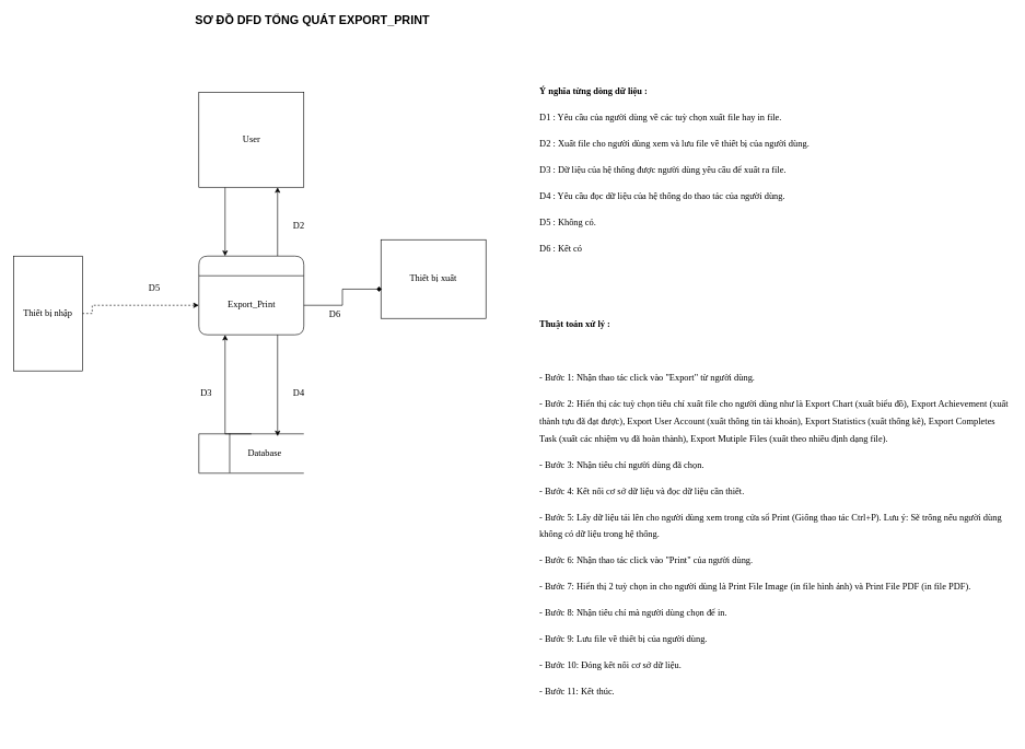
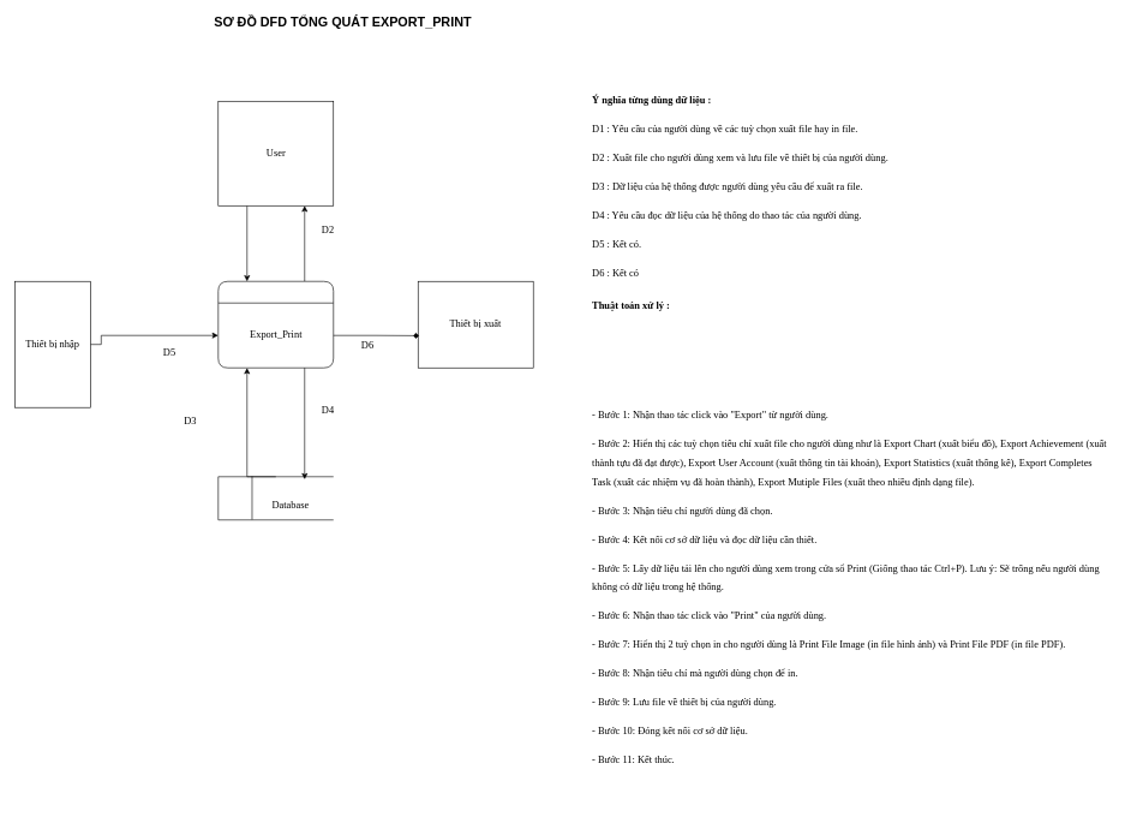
  <mxCell id="0" />
  <mxCell id="1" parent="0" />
  <mxCell id="2" style="edgeStyle=orthogonalEdgeStyle;rounded=0;orthogonalLoop=1;jettySize=auto;html=1;exitX=0.75;exitY=0;exitDx=0;exitDy=0;entryX=0.75;entryY=1;entryDx=0;entryDy=0;" parent="1" source="3" target="6" edge="1"><mxGeometry relative="1" as="geometry" /></mxCell>
  <mxCell id="3" value="" style="swimlane;childLayout=stackLayout;horizontal=1;startSize=30;horizontalStack=0;rounded=1;fontSize=14;fontStyle=0;strokeWidth=1;resizeParent=0;resizeLast=1;shadow=0;dashed=0;align=center;html=1;fontFamily=Verdana;" parent="1" vertex="1"><mxGeometry x="302.5" y="390" width="160" height="120" as="geometry"><mxRectangle x="160" y="200" width="50" height="30" as="alternateBounds" /></mxGeometry></mxCell>
  <mxCell id="4" value="Export_Print" style="text;html=1;strokeColor=none;fillColor=none;align=center;verticalAlign=middle;whiteSpace=wrap;rounded=0;fontFamily=Verdana;fontSize=14;" parent="3" vertex="1"><mxGeometry y="30" width="160" height="90" as="geometry" /></mxCell>
  <mxCell id="5" style="edgeStyle=orthogonalEdgeStyle;rounded=0;orthogonalLoop=1;jettySize=auto;html=1;exitX=0.25;exitY=1;exitDx=0;exitDy=0;entryX=0.25;entryY=0;entryDx=0;entryDy=0;" parent="1" source="6" target="3" edge="1"><mxGeometry relative="1" as="geometry" /></mxCell>
  <mxCell id="6" value="User" style="rounded=0;whiteSpace=wrap;html=1;fontFamily=Verdana;fontSize=14;" parent="1" vertex="1"><mxGeometry x="302.5" y="140" width="160" height="145" as="geometry" /></mxCell>
  <mxCell id="7" value="" style="group" parent="1" vertex="1" connectable="0"><mxGeometry x="302.5" y="660" width="160" height="61" as="geometry" /></mxCell>
  <mxCell id="8" value="" style="strokeWidth=1;html=1;shape=mxgraph.flowchart.annotation_1;align=left;pointerEvents=1;" parent="7" vertex="1"><mxGeometry y="1" width="160" height="60" as="geometry" /></mxCell>
  <mxCell id="9" value="" style="endArrow=none;html=1;fontFamily=Verdana;fontSize=14;" parent="7" edge="1"><mxGeometry width="50" height="50" relative="1" as="geometry"><mxPoint x="47" y="60.5" as="sourcePoint" /><mxPoint x="47" y="0.5" as="targetPoint" /></mxGeometry></mxCell>
- <mxCell id="10" value="Database" style="text;html=1;strokeColor=none;fillColor=none;align=center;verticalAlign=middle;whiteSpace=wrap;rounded=0;fontFamily=Verdana;fontSize=14;" parent="7" vertex="1"><mxGeometry x="60" y="21" width="80" height="20" as="geometry" /></mxCell>
+ <mxCell id="10" value="Database" style="text;html=1;strokeColor=none;fillColor=none;align=center;verticalAlign=middle;whiteSpace=wrap;rounded=0;fontFamily=Verdana;fontSize=14;" parent="7" vertex="1"><mxGeometry x="60" y="31" width="80" height="20" as="geometry" /></mxCell>
  <mxCell id="11" value="&lt;font style=&quot;font-size: 18px&quot;&gt;&lt;b&gt;SƠ&amp;nbsp;ĐỒ DFD TỔNG QUÁT EXPORT_PRINT&lt;/b&gt;&lt;/font&gt;" style="text;html=1;strokeColor=none;fillColor=none;align=left;verticalAlign=middle;whiteSpace=wrap;rounded=0;" parent="1" vertex="1"><mxGeometry x="295" y="20" width="365" height="20" as="geometry" /></mxCell>
  <mxCell id="12" style="edgeStyle=orthogonalEdgeStyle;rounded=0;orthogonalLoop=1;jettySize=auto;html=1;exitX=0.75;exitY=1;exitDx=0;exitDy=0;entryX=0.75;entryY=0.061;entryDx=0;entryDy=0;entryPerimeter=0;" parent="1" source="4" target="8" edge="1"><mxGeometry relative="1" as="geometry" /></mxCell>
  <mxCell id="13" style="edgeStyle=orthogonalEdgeStyle;rounded=0;orthogonalLoop=1;jettySize=auto;html=1;exitX=0.5;exitY=0;exitDx=0;exitDy=0;exitPerimeter=0;entryX=0.25;entryY=1;entryDx=0;entryDy=0;" parent="1" source="8" target="4" edge="1"><mxGeometry relative="1" as="geometry"><Array as="points"><mxPoint x="343" y="661" /></Array></mxGeometry></mxCell>
- <mxCell id="14" style="edgeStyle=orthogonalEdgeStyle;rounded=0;orthogonalLoop=1;jettySize=auto;html=1;exitX=1;exitY=0.5;exitDx=0;exitDy=0;entryX=0;entryY=0.5;entryDx=0;entryDy=0;dashed=1;" parent="1" source="15" target="4" edge="1"><mxGeometry relative="1" as="geometry"><Array as="points"><mxPoint x="140" y="465" /></Array></mxGeometry></mxCell>
+ <mxCell id="14" style="edgeStyle=orthogonalEdgeStyle;rounded=0;orthogonalLoop=1;jettySize=auto;html=1;exitX=1;exitY=0.5;exitDx=0;exitDy=0;entryX=0;entryY=0.5;entryDx=0;entryDy=0;" parent="1" source="15" target="4" edge="1"><mxGeometry relative="1" as="geometry"><Array as="points"><mxPoint x="140" y="465" /></Array></mxGeometry></mxCell>
  <mxCell id="15" value="Thiết bị nhập" style="rounded=0;whiteSpace=wrap;html=1;fontFamily=Verdana;fontSize=14;" parent="1" vertex="1"><mxGeometry x="20" y="390" width="105" height="175" as="geometry" /></mxCell>
- <mxCell id="16" value="Thiết bị xuất" style="rounded=0;whiteSpace=wrap;html=1;fontFamily=Verdana;fontSize=14;" parent="1" vertex="1"><mxGeometry x="580" y="365" width="160" height="120" as="geometry" /></mxCell>
+ <mxCell id="16" value="Thiết bị xuất" style="rounded=0;whiteSpace=wrap;html=1;fontFamily=Verdana;fontSize=14;" parent="1" vertex="1"><mxGeometry x="580" y="390" width="160" height="120" as="geometry" /></mxCell>
  <mxCell id="17" style="edgeStyle=orthogonalEdgeStyle;rounded=0;orthogonalLoop=1;jettySize=auto;html=1;entryX=0.008;entryY=0.628;entryDx=0;entryDy=0;entryPerimeter=0;endArrow=diamond;" parent="1" source="4" target="16" edge="1"><mxGeometry relative="1" as="geometry" /></mxCell>
- <mxCell id="18" value="D2" style="text;html=1;strokeColor=none;fillColor=none;align=center;verticalAlign=middle;whiteSpace=wrap;rounded=0;fontFamily=Verdana;fontSize=14;" parent="1" vertex="1"><mxGeometry x="430" y="325" width="50" height="40" as="geometry" /></mxCell>
+ <mxCell id="18" value="D2" style="text;html=1;strokeColor=none;fillColor=none;align=center;verticalAlign=middle;whiteSpace=wrap;rounded=0;fontFamily=Verdana;fontSize=14;" parent="1" vertex="1"><mxGeometry x="430" y="300" width="50" height="40" as="geometry" /></mxCell>
  <mxCell id="19" value="D6" style="text;html=1;strokeColor=none;fillColor=none;align=center;verticalAlign=middle;whiteSpace=wrap;rounded=0;fontFamily=Verdana;fontSize=14;" parent="1" vertex="1"><mxGeometry x="485" y="460" width="50" height="40" as="geometry" /></mxCell>
- <mxCell id="20" value="D4" style="text;html=1;strokeColor=none;fillColor=none;align=center;verticalAlign=middle;whiteSpace=wrap;rounded=0;fontFamily=Verdana;fontSize=14;" parent="1" vertex="1"><mxGeometry x="430" y="580" width="50" height="40" as="geometry" /></mxCell>
- <mxCell id="21" value="D3" style="text;html=1;strokeColor=none;fillColor=none;align=center;verticalAlign=middle;whiteSpace=wrap;rounded=0;fontFamily=Verdana;fontSize=14;" parent="1" vertex="1"><mxGeometry x="289" y="580" width="50" height="40" as="geometry" /></mxCell>
- <mxCell id="22" value="D5" style="text;html=1;strokeColor=none;fillColor=none;align=center;verticalAlign=middle;whiteSpace=wrap;rounded=0;fontFamily=Verdana;fontSize=14;" parent="1" vertex="1"><mxGeometry x="210" y="420" width="50" height="40" as="geometry" /></mxCell>
- <mxCell id="23" value="&lt;b&gt;Ý nghĩa từng dòng dữ liệu :&lt;/b&gt;" style="text;html=1;strokeColor=none;fillColor=none;align=left;verticalAlign=middle;whiteSpace=wrap;rounded=0;fontFamily=Verdana;fontSize=14;" parent="1" vertex="1"><mxGeometry x="820" y="120" width="240" height="40" as="geometry" /></mxCell>
+ <mxCell id="20" value="D4" style="text;html=1;strokeColor=none;fillColor=none;align=center;verticalAlign=middle;whiteSpace=wrap;rounded=0;fontFamily=Verdana;fontSize=14;" parent="1" vertex="1"><mxGeometry x="430" y="550" width="50" height="40" as="geometry" /></mxCell>
+ <mxCell id="21" value="D3" style="text;html=1;strokeColor=none;fillColor=none;align=center;verticalAlign=middle;whiteSpace=wrap;rounded=0;fontFamily=Verdana;fontSize=14;" parent="1" vertex="1"><mxGeometry x="239" y="565" width="50" height="40" as="geometry" /></mxCell>
+ <mxCell id="22" value="D5" style="text;html=1;strokeColor=none;fillColor=none;align=center;verticalAlign=middle;whiteSpace=wrap;rounded=0;fontFamily=Verdana;fontSize=14;" parent="1" vertex="1"><mxGeometry x="210" y="470" width="50" height="40" as="geometry" /></mxCell>
+ <mxCell id="23" value="&lt;b&gt;Ý nghĩa từng dùng dữ liệu :&lt;/b&gt;" style="text;html=1;strokeColor=none;fillColor=none;align=left;verticalAlign=middle;whiteSpace=wrap;rounded=0;fontFamily=Verdana;fontSize=14;" parent="1" vertex="1"><mxGeometry x="820" y="120" width="240" height="40" as="geometry" /></mxCell>
  <mxCell id="24" value="D1 : Yêu cầu của người dùng về các tuỳ chọn xuất file hay in file." style="text;html=1;strokeColor=none;fillColor=none;align=left;verticalAlign=middle;whiteSpace=wrap;rounded=0;fontFamily=Verdana;fontSize=14;" parent="1" vertex="1"><mxGeometry x="820" y="160" width="470" height="40" as="geometry" /></mxCell>
  <mxCell id="25" value="D2 : Xuất file cho người dùng xem và lưu file về thiết bị của người dùng." style="text;html=1;strokeColor=none;fillColor=none;align=left;verticalAlign=middle;whiteSpace=wrap;rounded=0;fontFamily=Verdana;fontSize=14;" parent="1" vertex="1"><mxGeometry x="820" y="200" width="530" height="40" as="geometry" /></mxCell>
  <mxCell id="26" value="D3 : Dữ liệu của hệ thống&amp;nbsp;được người dùng yêu cầu&amp;nbsp;để xuất ra file." style="text;html=1;strokeColor=none;fillColor=none;align=left;verticalAlign=middle;whiteSpace=wrap;rounded=0;fontFamily=Verdana;fontSize=14;" parent="1" vertex="1"><mxGeometry x="820" y="240" width="510" height="40" as="geometry" /></mxCell>
  <mxCell id="27" value="D4 : Yêu cầu&amp;nbsp;đọc dữ liệu của hệ thống do thao tác của người dùng." style="text;html=1;strokeColor=none;fillColor=none;align=left;verticalAlign=middle;whiteSpace=wrap;rounded=0;fontFamily=Verdana;fontSize=14;" parent="1" vertex="1"><mxGeometry x="820" y="280" width="490" height="40" as="geometry" /></mxCell>
- <mxCell id="28" value="D5 : Không có." style="text;html=1;strokeColor=none;fillColor=none;align=left;verticalAlign=middle;whiteSpace=wrap;rounded=0;fontFamily=Verdana;fontSize=14;" parent="1" vertex="1"><mxGeometry x="820" y="320" width="150" height="40" as="geometry" /></mxCell>
+ <mxCell id="28" value="D5 : Kết có." style="text;html=1;strokeColor=none;fillColor=none;align=left;verticalAlign=middle;whiteSpace=wrap;rounded=0;fontFamily=Verdana;fontSize=14;" parent="1" vertex="1"><mxGeometry x="820" y="320" width="150" height="40" as="geometry" /></mxCell>
  <mxCell id="29" value="D6 : Kết có" style="text;html=1;strokeColor=none;fillColor=none;align=left;verticalAlign=middle;whiteSpace=wrap;rounded=0;fontFamily=Verdana;fontSize=14;" parent="1" vertex="1"><mxGeometry x="820" y="360" width="110" height="40" as="geometry" /></mxCell>
- <mxCell id="30" value="&lt;b&gt;Thuật toán xử lý :&lt;/b&gt;" style="text;html=1;strokeColor=none;fillColor=none;align=left;verticalAlign=middle;whiteSpace=wrap;rounded=0;fontFamily=Verdana;fontSize=14;" parent="1" vertex="1"><mxGeometry x="820" y="480" width="160" height="30" as="geometry" /></mxCell>
+ <mxCell id="30" value="&lt;b&gt;Thuật toán xử lý :&lt;/b&gt;" style="text;html=1;strokeColor=none;fillColor=none;align=left;verticalAlign=middle;whiteSpace=wrap;rounded=0;fontFamily=Verdana;fontSize=14;" parent="1" vertex="1"><mxGeometry x="820" y="410" width="160" height="30" as="geometry" /></mxCell>
  <mxCell id="31" value="&lt;p style=&quot;line-height: 185%&quot;&gt;- Bước 1: Nhận thao tác click vào &quot;Export&quot; từ người dùng.&lt;/p&gt;&lt;p style=&quot;line-height: 185%&quot;&gt;- Bước 2: Hiển thị các tuỳ chọn tiêu chí xuất file cho người dùng như là Export Chart (xuất biểu đồ), Export Achievement (xuất thành tựu đã đạt được), Export User Account (xuất thông tin tài khoản), Export Statistics (xuất thống kê), Export Completes Task (xuất các nhiệm vụ đã hoàn thành), Export Mutiple Files (xuất theo nhiều định dạng file).&lt;/p&gt;&lt;p style=&quot;line-height: 185%&quot;&gt;- Bước 3: Nhận tiêu chí người dùng&amp;nbsp;đã chọn.&lt;/p&gt;&lt;p style=&quot;line-height: 185%&quot;&gt;- Bước 4: Kết nối cơ sở dữ liệu và đọc dữ liệu cần thiết.&lt;/p&gt;&lt;p style=&quot;line-height: 185%&quot;&gt;- Bước 5: Lấy dữ liệu tải lên cho người dùng xem trong cửa sổ Print (Giống thao tác Ctrl+P). Lưu&amp;nbsp;ý: Sẽ trống nếu người dùng không có dữ liệu trong hệ thống.&amp;nbsp;&lt;/p&gt;&lt;p style=&quot;line-height: 185%&quot;&gt;- Bước 6: Nhận thao tác click vào &quot;Print&quot; của người dùng.&lt;/p&gt;&lt;p style=&quot;line-height: 185%&quot;&gt;- Bước 7: Hiển thị 2 tuỳ chọn in cho người dùng là Print File Image (in file hình ảnh) và Print File PDF (in file PDF).&lt;/p&gt;&lt;p style=&quot;line-height: 185%&quot;&gt;- Bước 8: Nhận tiêu chí mà người dùng chọn&amp;nbsp;để in.&lt;/p&gt;&lt;p style=&quot;line-height: 185%&quot;&gt;- Bước 9: Lưu file về thiết bị của người dùng.&amp;nbsp;&lt;br&gt;&lt;/p&gt;&lt;p style=&quot;line-height: 185%&quot;&gt;- Bước 10:&amp;nbsp;Đóng kết nối cơ sở dữ liệu.&lt;/p&gt;&lt;p style=&quot;line-height: 185%&quot;&gt;- Bước 11: Kết thúc.&lt;/p&gt;" style="text;html=1;strokeColor=none;fillColor=none;align=left;verticalAlign=middle;whiteSpace=wrap;rounded=0;fontFamily=Verdana;fontSize=14;" parent="1" vertex="1"><mxGeometry x="820" y="510" width="720" height="610" as="geometry" /></mxCell>
